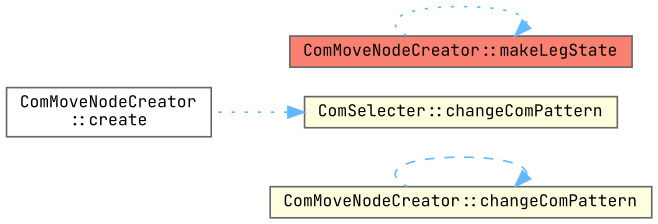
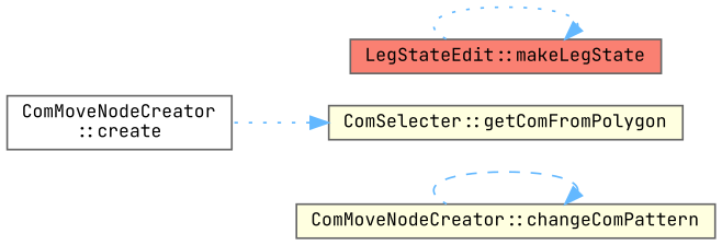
  digraph {
    fontname="JetBrains Mono"
    rankdir=RL
    node [color=grey40 fillcolor=lightyellow fontname="JetBrains Mono" fontsize=10 shape=box style=filled]
    edge [color=steelblue1 dir=back fontname="JetBrains Mono" fontsize=10 labelfontname=Helvetica labelfontsize=10 style=dotted]
    n1 [height=0.2 label="ComMoveNodeCreator::changeComPattern" width=0.4]
-   n2 [height=0.2 label="ComSelecter::changeComPattern" width=0.4]
+   n2 [height=0.2 label="ComSelecter::getComFromPolygon" width=0.4]
    n3 [fillcolor=white height=0.2 label="ComMoveNodeCreator\l::create" width=0.4]
-   n4 [fillcolor=salmon height=0.2 label="ComMoveNodeCreator::makeLegState" width=0.4]
+   n4 [fillcolor=salmon height=0.2 label="LegStateEdit::makeLegState" width=0.4]
    n1 -> n1 [style=dashed]
    n2 -> n3
    n4 -> n4
  }
